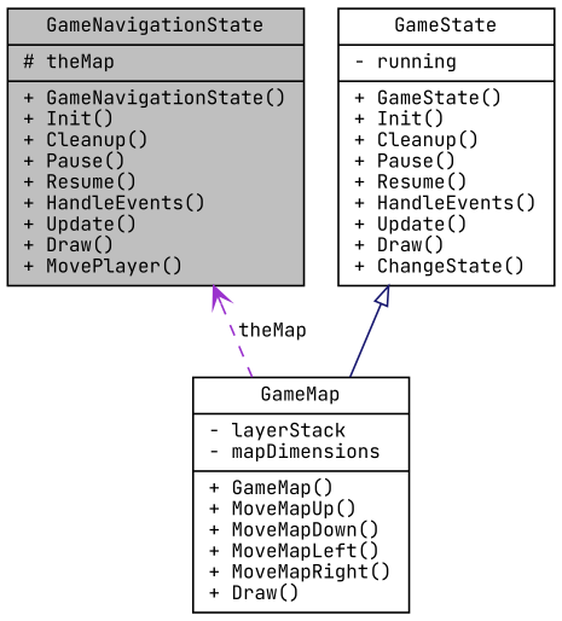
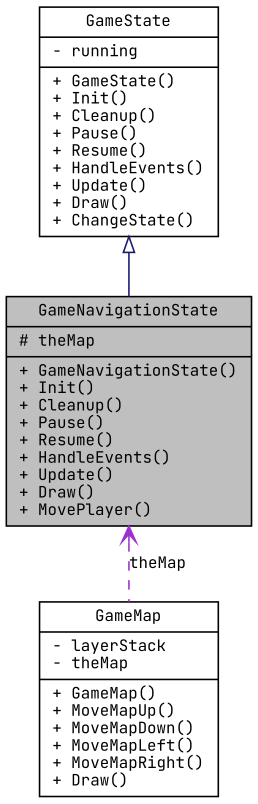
  digraph {
    fontname="JetBrains Mono"
    node [color=black fillcolor=white fontname="JetBrains Mono" fontsize=10 shape=record style=filled]
    edge [dir=back fontname="JetBrains Mono" fontsize=10 labelfontname=FreeSans labelfontsize=10]
    n1 [fillcolor=grey75 fontcolor=black height=0.2 label="{GameNavigationState\n|# theMap\l|+ GameNavigationState()\l+ Init()\l+ Cleanup()\l+ Pause()\l+ Resume()\l+ HandleEvents()\l+ Update()\l+ Draw()\l+ MovePlayer()\l}" width=0.4]
-   n2 [height=0.2 label="{GameMap\n|- layerStack\l- mapDimensions\l|+ GameMap()\l+ MoveMapUp()\l+ MoveMapDown()\l+ MoveMapLeft()\l+ MoveMapRight()\l+ Draw()\l}" width=0.4]
+   n2 [height=0.2 label="{GameMap\n|- layerStack\l- theMap\l|+ GameMap()\l+ MoveMapUp()\l+ MoveMapDown()\l+ MoveMapLeft()\l+ MoveMapRight()\l+ Draw()\l}" width=0.4]
    n3 [height=0.2 label="{GameState\n|- running\l|+ GameState()\l+ Init()\l+ Cleanup()\l+ Pause()\l+ Resume()\l+ HandleEvents()\l+ Update()\l+ Draw()\l+ ChangeState()\l}" width=0.4]
    n1 -> n2 [arrowtail=open color=darkorchid3 label=theMap style=dashed]
-   n3 -> n2 [arrowtail=empty color=midnightblue style=solid]
+   n3 -> n1 [arrowtail=empty color=midnightblue style=solid]
  }
